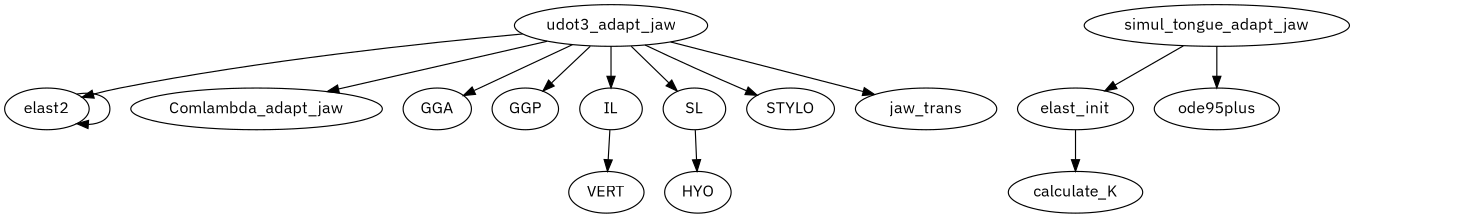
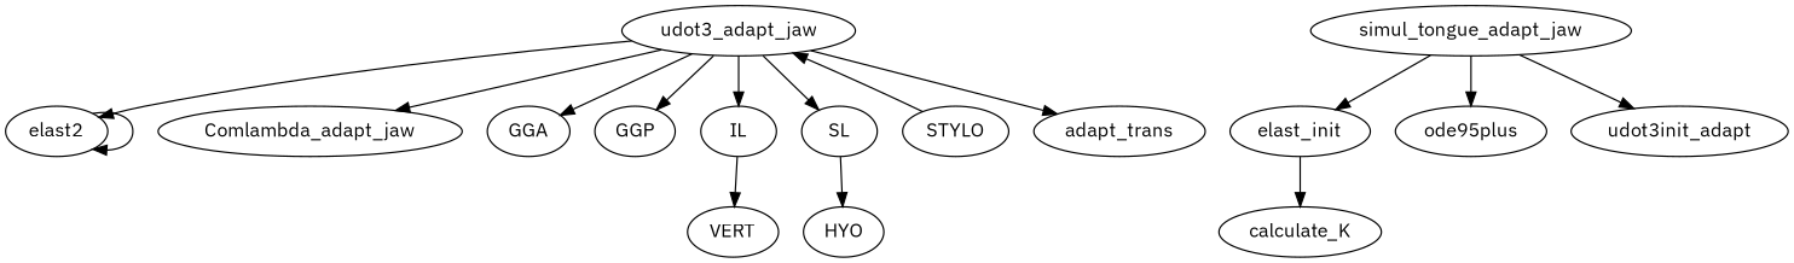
  digraph {
    fontname="IBM Plex Sans"
    node [fontname="IBM Plex Sans"]
    edge [fontname="IBM Plex Sans"]
    elast2
    elast_init
    calculate_K
    simul_tongue_adapt_jaw
    n5 [label=ode95plus]
+   udot3init_adapt
    udot3_adapt_jaw
    Comlambda_adapt_jaw
    GGA
    GGP
    IL
    SL
    STYLO
-   jaw_trans
+   jaw_trans [label=adapt_trans]
    VERT
    HYO
    elast2 -> elast2
    elast_init -> calculate_K
    simul_tongue_adapt_jaw -> elast_init
    simul_tongue_adapt_jaw -> n5
+   simul_tongue_adapt_jaw -> udot3init_adapt
    udot3_adapt_jaw -> elast2
    udot3_adapt_jaw -> Comlambda_adapt_jaw
    udot3_adapt_jaw -> GGA
    udot3_adapt_jaw -> GGP
    udot3_adapt_jaw -> IL
    udot3_adapt_jaw -> SL
-   udot3_adapt_jaw -> STYLO
+   STYLO -> udot3_adapt_jaw
    udot3_adapt_jaw -> jaw_trans
    IL -> VERT
    SL -> HYO
  }
